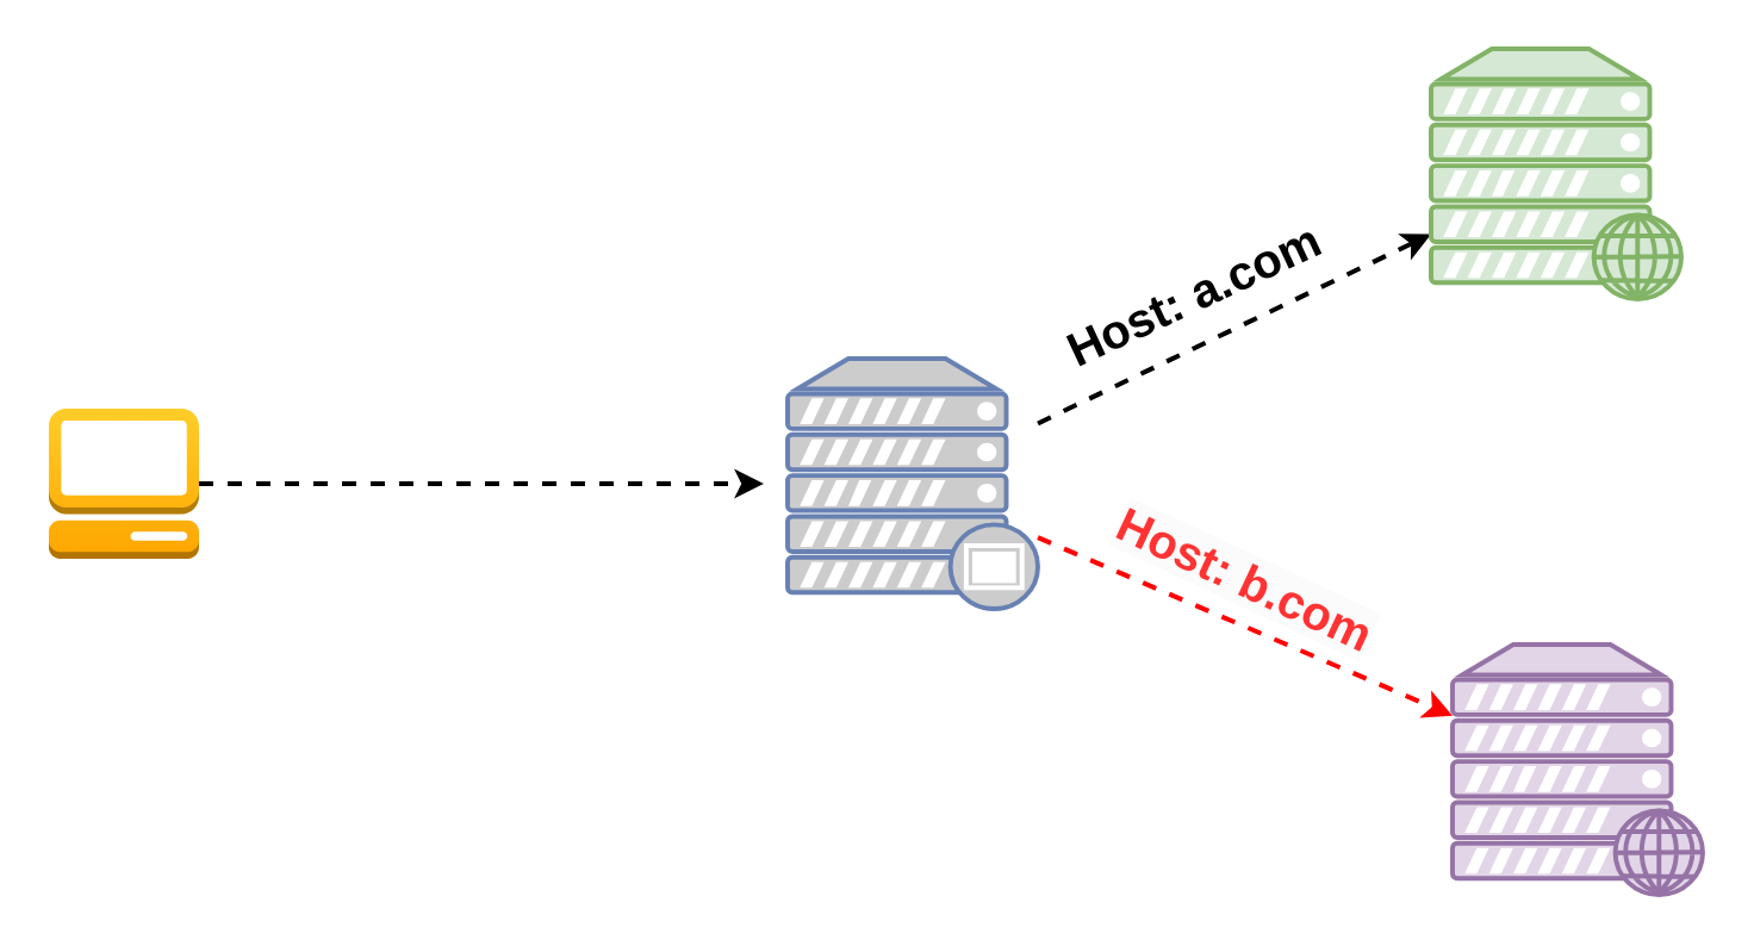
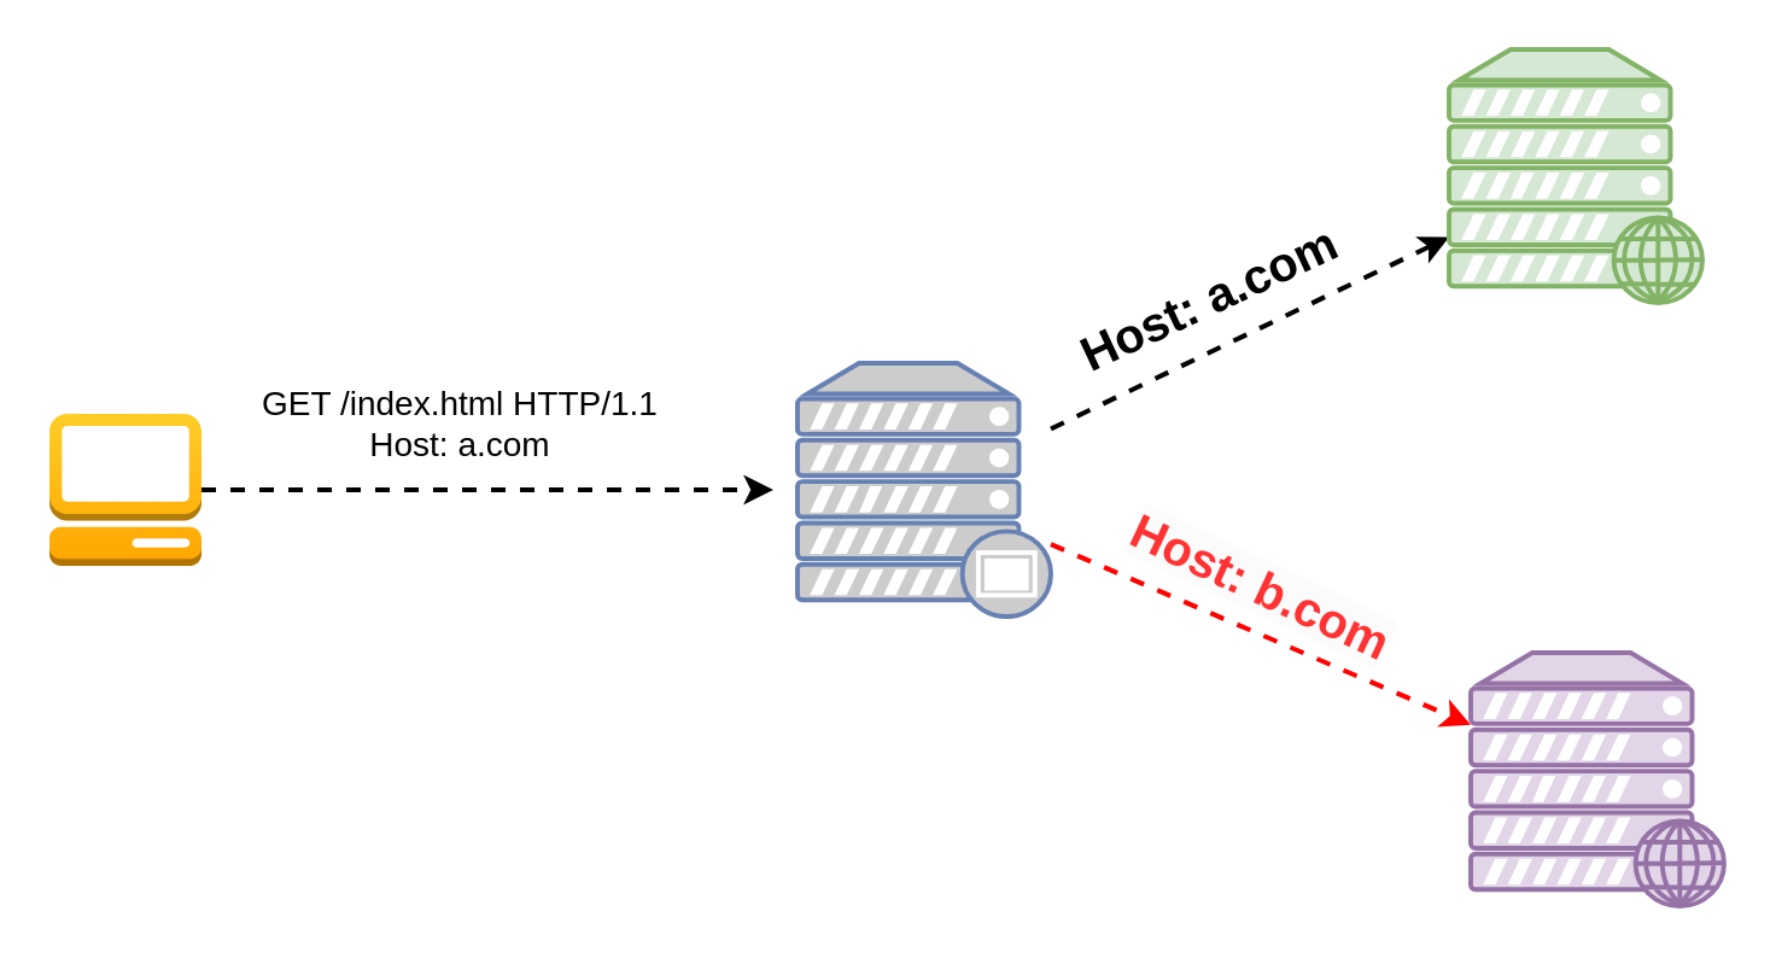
  <mxCell id="0" />
  <mxCell id="1" parent="0" />
  <mxCell id="2" style="rounded=0;orthogonalLoop=1;jettySize=auto;html=1;strokeWidth=2;dashed=1;" edge="1" parent="1" source="4" target="5"><mxGeometry relative="1" as="geometry" /></mxCell>
  <mxCell id="3" style="rounded=0;orthogonalLoop=1;jettySize=auto;html=1;strokeWidth=2;dashed=1;fillColor=#e51400;strokeColor=#FF0000;" edge="1" parent="1" source="4" target="6"><mxGeometry relative="1" as="geometry" /></mxCell>
  <mxCell id="4" value="" style="fontColor=#0066CC;verticalAlign=top;verticalLabelPosition=bottom;labelPosition=center;align=center;html=1;outlineConnect=0;fillColor=#CCCCCC;strokeColor=#6881B3;gradientColor=none;gradientDirection=north;strokeWidth=2;shape=mxgraph.networks.proxy_server;" vertex="1" parent="1"><mxGeometry x="330" y="150" width="105" height="105" as="geometry" /></mxCell>
  <mxCell id="5" value="" style="verticalAlign=top;verticalLabelPosition=bottom;labelPosition=center;align=center;html=1;outlineConnect=0;fillColor=#d5e8d4;strokeColor=#82b366;gradientDirection=north;strokeWidth=2;shape=mxgraph.networks.web_server;" vertex="1" parent="1"><mxGeometry x="600" y="20" width="105" height="105" as="geometry" /></mxCell>
  <mxCell id="6" value="" style="verticalAlign=top;verticalLabelPosition=bottom;labelPosition=center;align=center;html=1;outlineConnect=0;fillColor=#e1d5e7;strokeColor=#9673a6;gradientDirection=north;strokeWidth=2;shape=mxgraph.networks.web_server;" vertex="1" parent="1"><mxGeometry x="609" y="270" width="105" height="105" as="geometry" /></mxCell>
  <mxCell id="7" value="&lt;b style=&quot;border-color: var(--border-color); font-size: 20px;&quot;&gt;Host: a.com&lt;/b&gt;" style="text;html=1;align=center;verticalAlign=middle;resizable=0;points=[];autosize=1;strokeColor=none;fillColor=none;rotation=-25;" vertex="1" parent="1"><mxGeometry x="430" y="103" width="140" height="40" as="geometry" /></mxCell>
  <mxCell id="8" value="&lt;b style=&quot;border-color: var(--border-color); font-family: Helvetica; font-size: 20px; font-style: normal; font-variant-ligatures: normal; font-variant-caps: normal; letter-spacing: normal; orphans: 2; text-align: center; text-indent: 0px; text-transform: none; widows: 2; word-spacing: 0px; -webkit-text-stroke-width: 0px; background-color: rgb(251, 251, 251); text-decoration-thickness: initial; text-decoration-style: initial; text-decoration-color: initial;&quot;&gt;&lt;font color=&quot;#ff3333&quot;&gt;Host: b.com&lt;/font&gt;&lt;/b&gt;" style="text;whiteSpace=wrap;html=1;rotation=25;" vertex="1" parent="1"><mxGeometry x="459" y="230" width="150" height="50" as="geometry" /></mxCell>
  <mxCell id="9" style="edgeStyle=orthogonalEdgeStyle;rounded=0;orthogonalLoop=1;jettySize=auto;html=1;strokeWidth=2;dashed=1;" edge="1" parent="1" source="10"><mxGeometry relative="1" as="geometry"><mxPoint x="320" y="202.5" as="targetPoint" /></mxGeometry></mxCell>
  <mxCell id="10" value="" style="outlineConnect=0;dashed=0;verticalLabelPosition=bottom;verticalAlign=top;align=center;html=1;shape=mxgraph.aws3.management_console;fillColor=#ffcd28;strokeColor=#d79b00;gradientColor=#ffa500;" vertex="1" parent="1"><mxGeometry x="20" y="171" width="63" height="63" as="geometry" /></mxCell>
+ <mxCell id="11" value="&lt;font style=&quot;font-size: 14px;&quot;&gt;GET /index.html HTTP/1.1&lt;br&gt;Host: a.com&lt;/font&gt;" style="text;html=1;align=center;verticalAlign=middle;resizable=0;points=[];autosize=1;strokeColor=none;fillColor=none;" vertex="1" parent="1"><mxGeometry x="95" y="150" width="190" height="50" as="geometry" /></mxCell>
